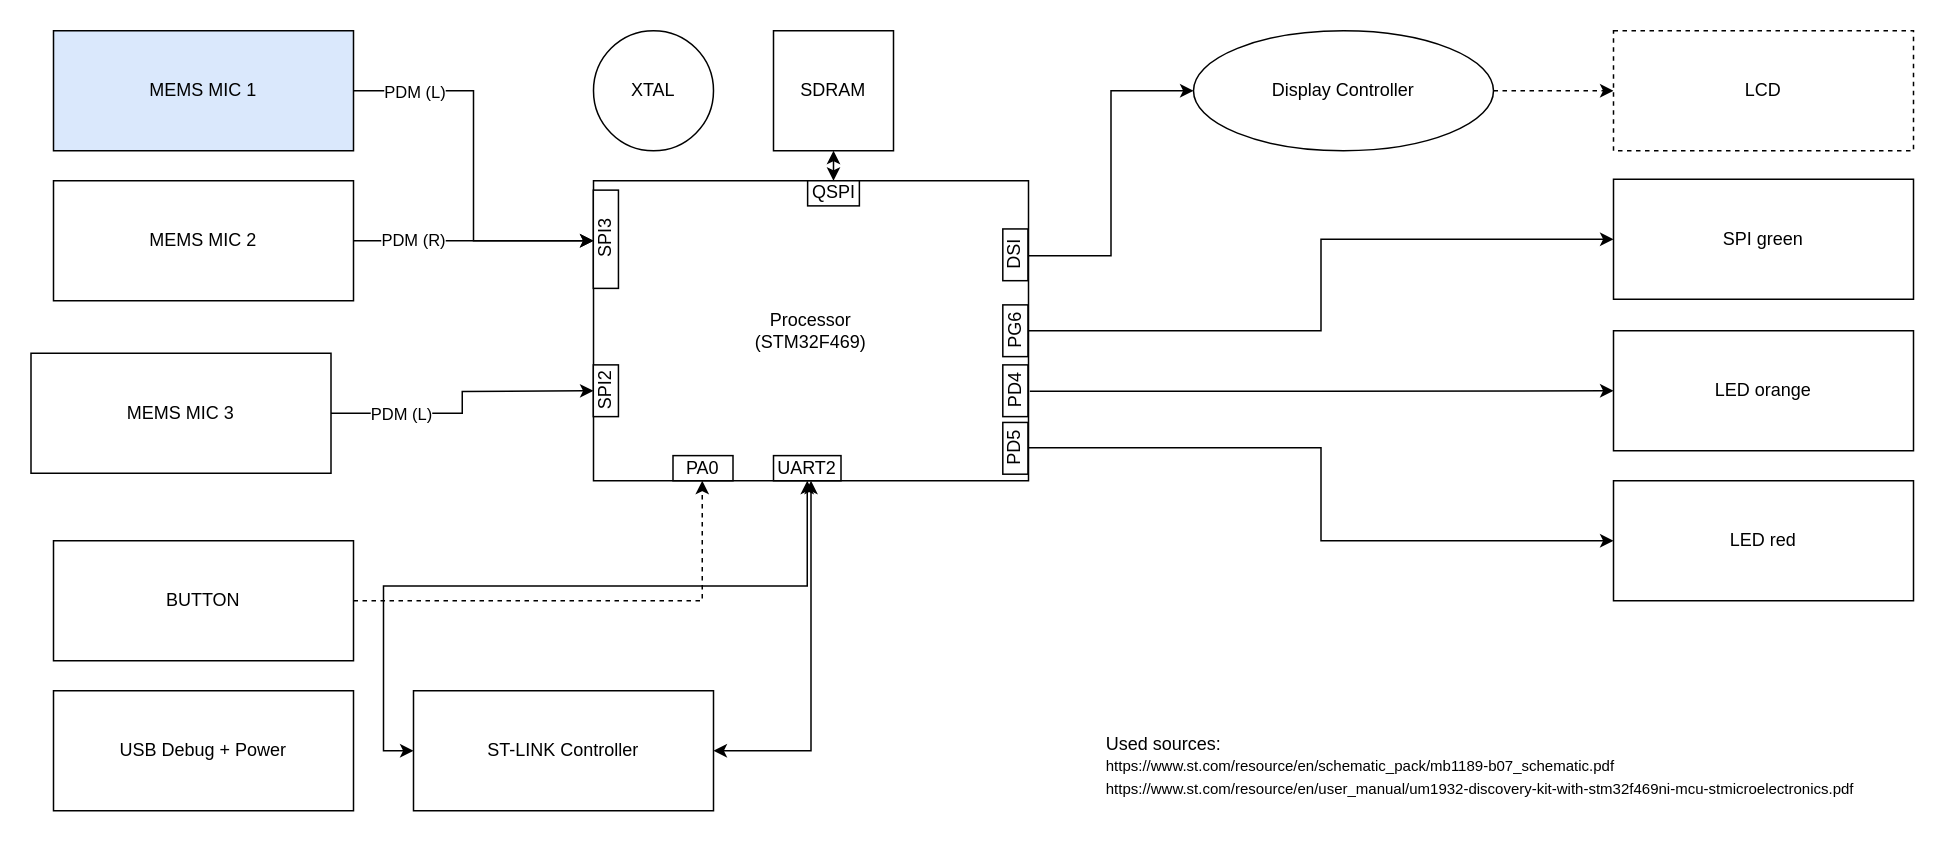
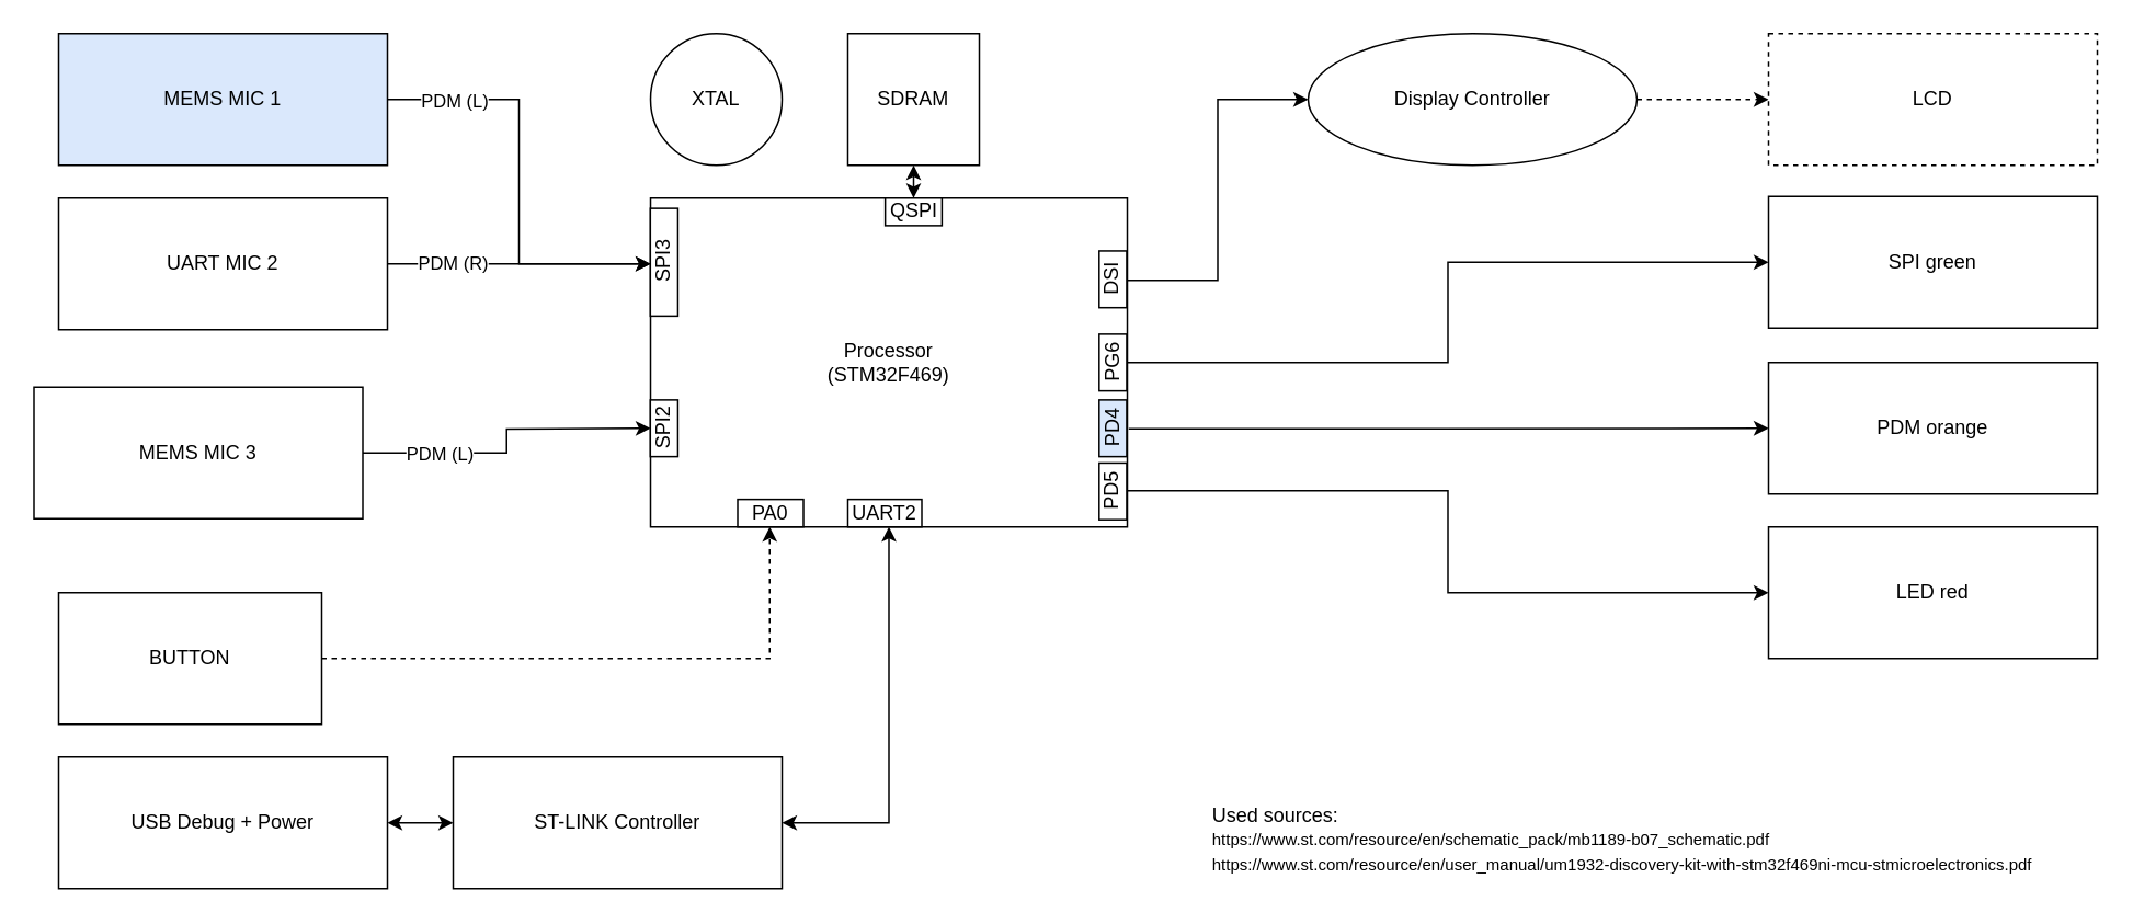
  <mxCell id="0" style=";html=1;" />
  <mxCell id="1" style=";html=1;" parent="0" />
  <mxCell id="2" style="edgeStyle=orthogonalEdgeStyle;rounded=0;orthogonalLoop=1;jettySize=auto;html=1;exitX=1;exitY=0.25;exitDx=0;exitDy=0;entryX=0;entryY=0.5;entryDx=0;entryDy=0;" edge="1" parent="1" source="6" target="22"><mxGeometry relative="1" as="geometry" /></mxCell>
  <mxCell id="3" style="edgeStyle=orthogonalEdgeStyle;rounded=0;orthogonalLoop=1;jettySize=auto;html=1;exitX=1;exitY=0.5;exitDx=0;exitDy=0;startArrow=none;startFill=0;entryX=0;entryY=0.5;entryDx=0;entryDy=0;" edge="1" parent="1" source="6" target="7"><mxGeometry relative="1" as="geometry"><mxPoint x="985" y="160" as="targetPoint" /></mxGeometry></mxCell>
  <mxCell id="4" style="edgeStyle=orthogonalEdgeStyle;rounded=0;orthogonalLoop=1;jettySize=auto;html=1;exitX=1.003;exitY=0.702;exitDx=0;exitDy=0;entryX=0;entryY=0.5;entryDx=0;entryDy=0;startArrow=none;startFill=0;exitPerimeter=0;" edge="1" parent="1" source="6" target="8"><mxGeometry relative="1" as="geometry" /></mxCell>
  <mxCell id="5" style="edgeStyle=orthogonalEdgeStyle;rounded=0;orthogonalLoop=1;jettySize=auto;html=1;exitX=0.999;exitY=0.89;exitDx=0;exitDy=0;entryX=0;entryY=0.5;entryDx=0;entryDy=0;startArrow=none;startFill=0;exitPerimeter=0;" edge="1" parent="1" source="6" target="9"><mxGeometry relative="1" as="geometry" /></mxCell>
  <mxCell id="6" value="Processor&lt;br&gt;(STM32F469)" style="rounded=0;whiteSpace=wrap;html=1;" vertex="1" parent="1"><mxGeometry x="395" y="120" width="290" height="200" as="geometry" /></mxCell>
  <mxCell id="7" value="SPI green" style="rounded=0;whiteSpace=wrap;html=1;" vertex="1" parent="1"><mxGeometry x="1075" y="119" width="200" height="80" as="geometry" /></mxCell>
- <mxCell id="8" value="LED orange" style="rounded=0;whiteSpace=wrap;html=1;" vertex="1" parent="1"><mxGeometry x="1075" y="220" width="200" height="80" as="geometry" /></mxCell>
+ <mxCell id="8" value="PDM orange" style="rounded=0;whiteSpace=wrap;html=1;" vertex="1" parent="1"><mxGeometry x="1075" y="220" width="200" height="80" as="geometry" /></mxCell>
  <mxCell id="9" value="LED red" style="rounded=0;whiteSpace=wrap;html=1;" vertex="1" parent="1"><mxGeometry x="1075" y="320" width="200" height="80" as="geometry" /></mxCell>
  <mxCell id="10" style="edgeStyle=orthogonalEdgeStyle;rounded=0;orthogonalLoop=1;jettySize=auto;html=1;exitX=1;exitY=0.5;exitDx=0;exitDy=0;" edge="1" parent="1" source="12"><mxGeometry relative="1" as="geometry"><mxPoint x="395" y="160" as="targetPoint" /><Array as="points"><mxPoint x="315" y="60" /><mxPoint x="315" y="160" /></Array></mxGeometry></mxCell>
  <mxCell id="11" value="PDM (L)" style="edgeLabel;html=1;align=center;verticalAlign=middle;resizable=0;points=[];" vertex="1" connectable="0" parent="10"><mxGeometry x="-0.579" y="-1" relative="1" as="geometry"><mxPoint x="-15" y="-1" as="offset" /></mxGeometry></mxCell>
  <mxCell id="12" value="MEMS MIC 1" style="rounded=0;whiteSpace=wrap;html=1;fillColor=#dae8fc;" vertex="1" parent="1"><mxGeometry x="35" y="20" width="200" height="80" as="geometry" /></mxCell>
  <mxCell id="13" value="PDM (R)" style="edgeStyle=orthogonalEdgeStyle;rounded=0;orthogonalLoop=1;jettySize=auto;html=1;exitX=1;exitY=0.5;exitDx=0;exitDy=0;" edge="1" parent="1" source="14"><mxGeometry x="-0.5" relative="1" as="geometry"><mxPoint x="395" y="160" as="targetPoint" /><mxPoint as="offset" /></mxGeometry></mxCell>
- <mxCell id="14" value="MEMS&amp;nbsp;MIC 2" style="rounded=0;whiteSpace=wrap;html=1;" vertex="1" parent="1"><mxGeometry x="35" y="120" width="200" height="80" as="geometry" /></mxCell>
+ <mxCell id="14" value="UART&amp;nbsp;MIC 2" style="rounded=0;whiteSpace=wrap;html=1;" vertex="1" parent="1"><mxGeometry x="35" y="120" width="200" height="80" as="geometry" /></mxCell>
  <mxCell id="15" style="edgeStyle=orthogonalEdgeStyle;rounded=0;orthogonalLoop=1;jettySize=auto;html=1;exitX=1;exitY=0.5;exitDx=0;exitDy=0;" edge="1" parent="1" source="17"><mxGeometry relative="1" as="geometry"><mxPoint x="395" y="260" as="targetPoint" /></mxGeometry></mxCell>
  <mxCell id="16" value="PDM (L)" style="edgeLabel;html=1;align=center;verticalAlign=middle;resizable=0;points=[];" vertex="1" connectable="0" parent="15"><mxGeometry x="-0.633" y="-1" relative="1" as="geometry"><mxPoint x="11" y="-1" as="offset" /></mxGeometry></mxCell>
  <mxCell id="17" value="MEMS&amp;nbsp;MIC 3" style="rounded=0;whiteSpace=wrap;html=1;" vertex="1" parent="1"><mxGeometry x="20" y="235" width="200" height="80" as="geometry" /></mxCell>
  <mxCell id="18" style="edgeStyle=orthogonalEdgeStyle;rounded=0;orthogonalLoop=1;jettySize=auto;html=1;exitX=1;exitY=0.5;exitDx=0;exitDy=0;entryX=0.25;entryY=1;entryDx=0;entryDy=0;dashed=1;" edge="1" parent="1" source="19" target="6"><mxGeometry relative="1" as="geometry" /></mxCell>
- <mxCell id="19" value="BUTTON" style="rounded=0;whiteSpace=wrap;html=1;" vertex="1" parent="1"><mxGeometry x="35" y="360" width="200" height="80" as="geometry" /></mxCell>
+ <mxCell id="19" value="BUTTON" style="rounded=0;whiteSpace=wrap;html=1;" vertex="1" parent="1"><mxGeometry x="35" y="360" width="160" height="80" as="geometry" /></mxCell>
  <mxCell id="20" style="edgeStyle=orthogonalEdgeStyle;rounded=0;orthogonalLoop=1;jettySize=auto;html=1;exitX=1;exitY=0.5;exitDx=0;exitDy=0;entryX=0;entryY=0.5;entryDx=0;entryDy=0;dashed=1;" edge="1" parent="1" source="22" target="23"><mxGeometry relative="1" as="geometry"><Array as="points" /></mxGeometry></mxCell>
  <mxCell id="21" style="edgeStyle=orthogonalEdgeStyle;rounded=0;orthogonalLoop=1;jettySize=auto;html=1;exitX=0;exitY=0.5;exitDx=0;exitDy=0;entryX=0;entryY=0.5;entryDx=0;entryDy=0;" edge="1" parent="1" source="8" target="8"><mxGeometry relative="1" as="geometry" /></mxCell>
  <mxCell id="22" value="Display Controller" style="ellipse;whiteSpace=wrap;html=1;" vertex="1" parent="1"><mxGeometry x="795" y="20" width="200" height="80" as="geometry" /></mxCell>
  <mxCell id="23" value="LCD" style="rounded=0;whiteSpace=wrap;html=1;dashed=1;" vertex="1" parent="1"><mxGeometry x="1075" y="20" width="200" height="80" as="geometry" /></mxCell>
  <mxCell id="24" value="USB Debug + Power" style="rounded=0;whiteSpace=wrap;html=1;" vertex="1" parent="1"><mxGeometry x="35" y="460" width="200" height="80" as="geometry" /></mxCell>
- <mxCell id="25" style="edgeStyle=orthogonalEdgeStyle;rounded=0;orthogonalLoop=1;jettySize=auto;html=1;exitX=0;exitY=0.5;exitDx=0;exitDy=0;startArrow=classic;startFill=1;" edge="1" parent="1" source="27" target="35"><mxGeometry relative="1" as="geometry" /></mxCell>
+ <mxCell id="25" style="edgeStyle=orthogonalEdgeStyle;rounded=0;orthogonalLoop=1;jettySize=auto;html=1;exitX=0;exitY=0.5;exitDx=0;exitDy=0;entryX=1;entryY=0.5;entryDx=0;entryDy=0;startArrow=classic;startFill=1;" edge="1" parent="1" source="27" target="24"><mxGeometry relative="1" as="geometry" /></mxCell>
  <mxCell id="26" style="edgeStyle=orthogonalEdgeStyle;rounded=0;orthogonalLoop=1;jettySize=auto;html=1;exitX=1;exitY=0.5;exitDx=0;exitDy=0;entryX=0.5;entryY=1;entryDx=0;entryDy=0;startArrow=classic;startFill=1;" edge="1" parent="1" source="27" target="6"><mxGeometry relative="1" as="geometry" /></mxCell>
  <mxCell id="27" value="ST-LINK Controller" style="rounded=0;whiteSpace=wrap;html=1;" vertex="1" parent="1"><mxGeometry x="275" y="460" width="200" height="80" as="geometry" /></mxCell>
  <mxCell id="28" value="XTAL" style="ellipse;whiteSpace=wrap;html=1;" vertex="1" parent="1"><mxGeometry x="395" y="20" width="80" height="80" as="geometry" /></mxCell>
  <mxCell id="29" style="edgeStyle=orthogonalEdgeStyle;rounded=0;orthogonalLoop=1;jettySize=auto;html=1;exitX=0.5;exitY=1;exitDx=0;exitDy=0;startArrow=classic;startFill=1;" edge="1" parent="1" source="30"><mxGeometry relative="1" as="geometry"><mxPoint x="555" y="120" as="targetPoint" /></mxGeometry></mxCell>
  <mxCell id="30" value="SDRAM" style="rounded=0;whiteSpace=wrap;html=1;" vertex="1" parent="1"><mxGeometry x="515" y="20" width="80" height="80" as="geometry" /></mxCell>
  <mxCell id="31" value="SPI3" style="rounded=0;whiteSpace=wrap;html=1;rotation=-90;" vertex="1" parent="1"><mxGeometry x="370.5" y="150.63" width="65.5" height="16.75" as="geometry" /></mxCell>
  <mxCell id="32" value="SPI2" style="rounded=0;whiteSpace=wrap;html=1;rotation=-90;" vertex="1" parent="1"><mxGeometry x="386" y="251.62" width="34.5" height="16.75" as="geometry" /></mxCell>
  <mxCell id="33" value="QSPI" style="rounded=0;whiteSpace=wrap;html=1;rotation=0;" vertex="1" parent="1"><mxGeometry x="537.75" y="120" width="34.5" height="16.75" as="geometry" /></mxCell>
  <mxCell id="34" value="PA0" style="rounded=0;whiteSpace=wrap;html=1;rotation=0;" vertex="1" parent="1"><mxGeometry x="448" y="303.25" width="40" height="16.75" as="geometry" /></mxCell>
  <mxCell id="35" value="UART2" style="rounded=0;whiteSpace=wrap;html=1;rotation=0;" vertex="1" parent="1"><mxGeometry x="515" y="303.25" width="45" height="16.75" as="geometry" /></mxCell>
  <mxCell id="36" value="DSI" style="rounded=0;whiteSpace=wrap;html=1;rotation=-90;" vertex="1" parent="1"><mxGeometry x="659" y="161" width="34.5" height="16.75" as="geometry" /></mxCell>
  <mxCell id="37" value="PG6" style="rounded=0;whiteSpace=wrap;html=1;rotation=-90;" vertex="1" parent="1"><mxGeometry x="659" y="211.63" width="34.5" height="16.75" as="geometry" /></mxCell>
- <mxCell id="38" value="PD4" style="rounded=0;whiteSpace=wrap;html=1;rotation=-90;" vertex="1" parent="1"><mxGeometry x="659" y="251.62" width="34.5" height="16.75" as="geometry" /></mxCell>
+ <mxCell id="38" value="PD4" style="rounded=0;whiteSpace=wrap;html=1;rotation=-90;fillColor=#dae8fc;" vertex="1" parent="1"><mxGeometry x="659" y="251.62" width="34.5" height="16.75" as="geometry" /></mxCell>
  <mxCell id="39" value="PD5" style="rounded=0;whiteSpace=wrap;html=1;rotation=-90;" vertex="1" parent="1"><mxGeometry x="659" y="290" width="34.5" height="16.75" as="geometry" /></mxCell>
  <mxCell id="40" value="Used sources:&amp;nbsp;&lt;br&gt;&lt;font style=&quot;font-size: 10px&quot;&gt;https://www.st.com/resource/en/schematic_pack/mb1189-b07_schematic.pdf&lt;br&gt;https://www.st.com/resource/en/user_manual/um1932-discovery-kit-with-stm32f469ni-mcu-stmicroelectronics.pdf&lt;/font&gt;" style="text;html=1;strokeColor=none;fillColor=none;align=left;verticalAlign=middle;whiteSpace=wrap;rounded=0;" vertex="1" parent="1"><mxGeometry x="735" y="500" width="530" height="20" as="geometry" /></mxCell>
